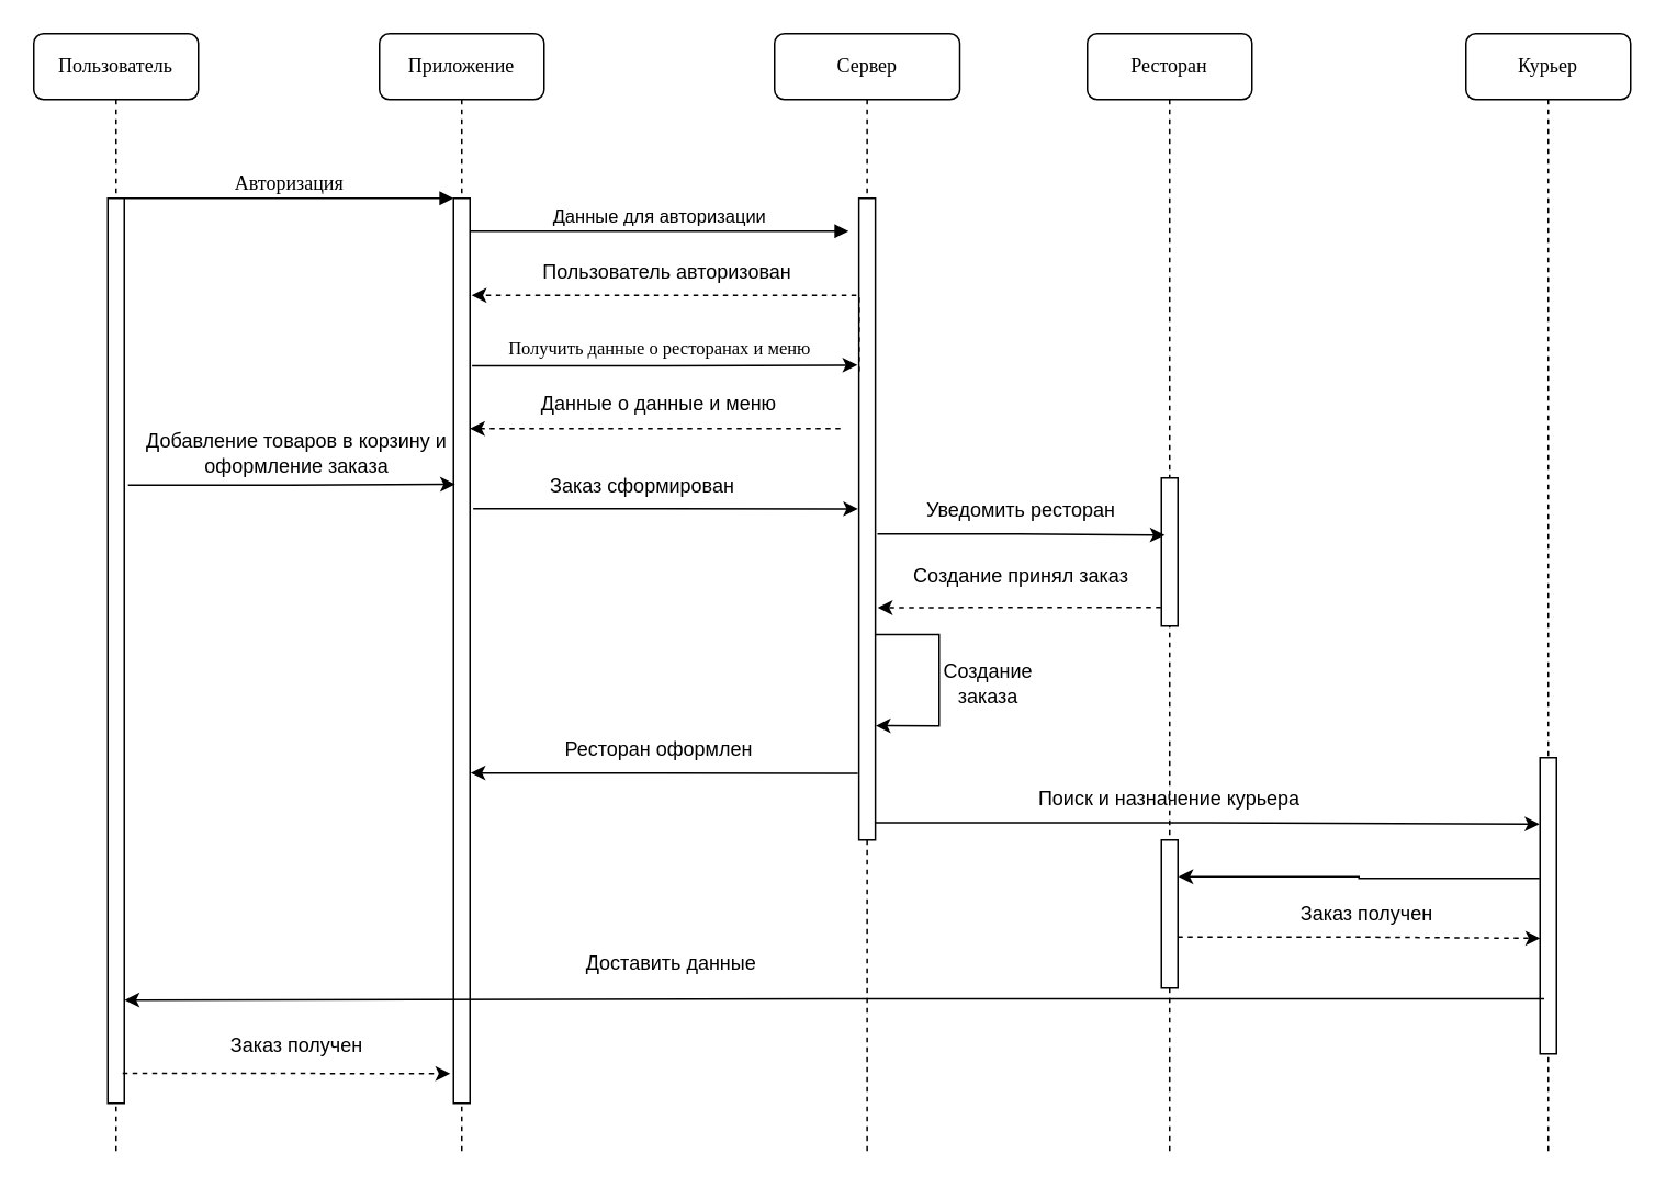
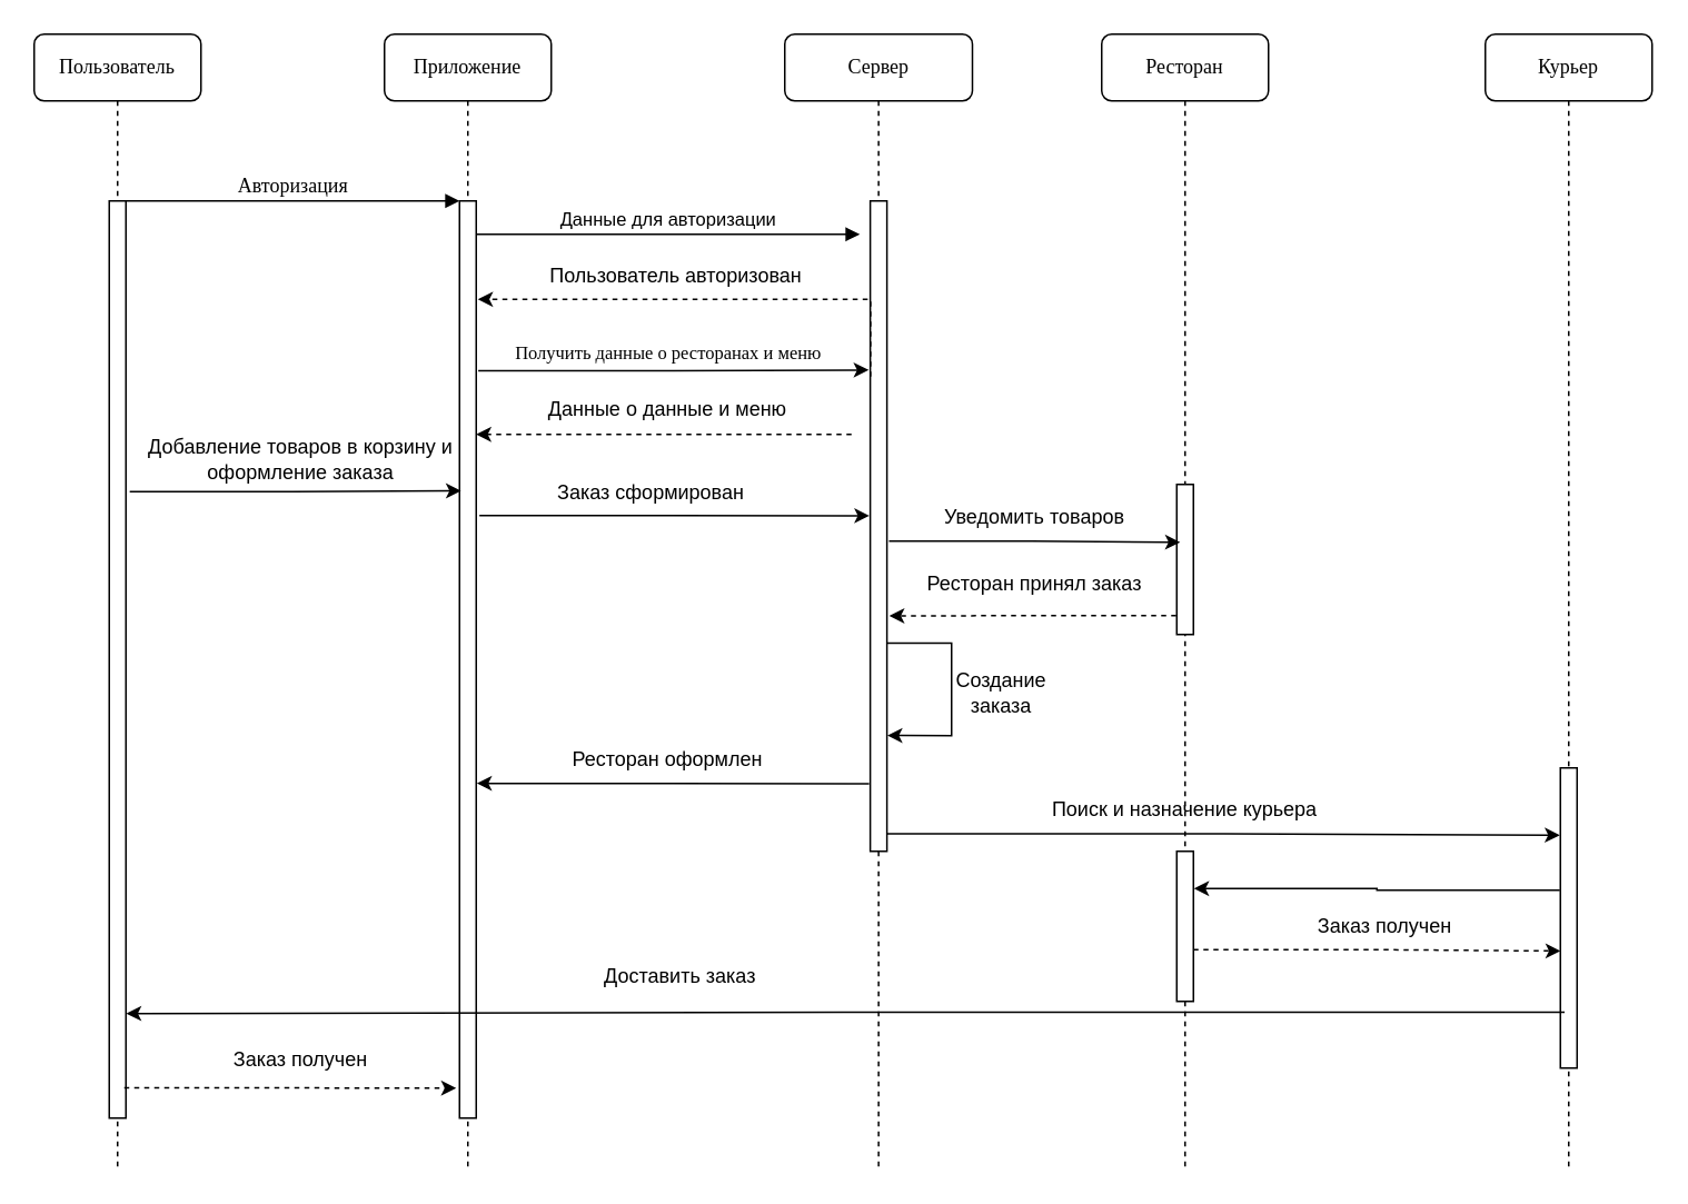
  <mxCell id="0" />
  <mxCell id="1" parent="0" />
  <mxCell id="2" value="Приложение" style="shape=umlLifeline;perimeter=lifelinePerimeter;whiteSpace=wrap;html=1;container=1;collapsible=0;recursiveResize=0;outlineConnect=0;rounded=1;shadow=0;comic=0;labelBackgroundColor=none;strokeWidth=1;fontFamily=Verdana;fontSize=12;align=center;" parent="1" vertex="1"><mxGeometry x="230" y="20" width="100" height="680" as="geometry" /></mxCell>
  <mxCell id="3" value="" style="html=1;points=[[1,0.09,0,0,0]];perimeter=orthogonalPerimeter;rounded=0;shadow=0;comic=0;labelBackgroundColor=none;strokeWidth=1;fontFamily=Verdana;fontSize=12;align=center;" parent="2" vertex="1"><mxGeometry x="45" y="100" width="10" height="550" as="geometry" /></mxCell>
  <mxCell id="4" value="Сервер" style="shape=umlLifeline;perimeter=lifelinePerimeter;whiteSpace=wrap;html=1;container=1;collapsible=0;recursiveResize=0;outlineConnect=0;rounded=1;shadow=0;comic=0;labelBackgroundColor=none;strokeWidth=1;fontFamily=Verdana;fontSize=12;align=center;" parent="1" vertex="1"><mxGeometry x="470" y="20" width="112.5" height="680" as="geometry" /></mxCell>
  <mxCell id="5" style="edgeStyle=orthogonalEdgeStyle;rounded=0;orthogonalLoop=1;jettySize=auto;html=1;exitX=1;exitY=0.68;exitDx=0;exitDy=0;exitPerimeter=0;entryX=1.02;entryY=0.822;entryDx=0;entryDy=0;entryPerimeter=0;" edge="1" parent="4" source="6" target="6"><mxGeometry relative="1" as="geometry"><mxPoint x="140" y="430" as="targetPoint" /><Array as="points"><mxPoint x="100" y="365" /><mxPoint x="100" y="421" /></Array></mxGeometry></mxCell>
  <mxCell id="6" value="" style="html=1;points=[[0,0.2,0,0,0],[0,0.3,0,0,0],[1,0.68,0,0,0]];perimeter=orthogonalPerimeter;rounded=0;shadow=0;comic=0;labelBackgroundColor=none;strokeWidth=1;fontFamily=Verdana;fontSize=12;align=center;" parent="4" vertex="1"><mxGeometry x="51.25" y="100" width="10" height="390" as="geometry" /></mxCell>
  <mxCell id="7" value="Ресторан" style="shape=umlLifeline;perimeter=lifelinePerimeter;whiteSpace=wrap;html=1;container=1;collapsible=0;recursiveResize=0;outlineConnect=0;rounded=1;shadow=0;comic=0;labelBackgroundColor=none;strokeWidth=1;fontFamily=Verdana;fontSize=12;align=center;" parent="1" vertex="1"><mxGeometry x="660" y="20" width="100" height="680" as="geometry" /></mxCell>
  <mxCell id="8" value="" style="html=1;points=[];perimeter=orthogonalPerimeter;rounded=0;shadow=0;comic=0;labelBackgroundColor=none;strokeWidth=1;fontFamily=Verdana;fontSize=12;align=center;" vertex="1" parent="7"><mxGeometry x="45" y="490" width="10" height="90" as="geometry" /></mxCell>
  <mxCell id="9" value="Курьер" style="shape=umlLifeline;perimeter=lifelinePerimeter;whiteSpace=wrap;html=1;container=1;collapsible=0;recursiveResize=0;outlineConnect=0;rounded=1;shadow=0;comic=0;labelBackgroundColor=none;strokeWidth=1;fontFamily=Verdana;fontSize=12;align=center;" parent="1" vertex="1"><mxGeometry x="890" y="20" width="100" height="680" as="geometry" /></mxCell>
  <mxCell id="10" value="" style="html=1;points=[];perimeter=orthogonalPerimeter;rounded=0;shadow=0;comic=0;labelBackgroundColor=none;strokeWidth=1;fontFamily=Verdana;fontSize=12;align=center;" vertex="1" parent="9"><mxGeometry x="45" y="440" width="10" height="180" as="geometry" /></mxCell>
  <mxCell id="11" value="Пользователь" style="shape=umlLifeline;perimeter=lifelinePerimeter;whiteSpace=wrap;html=1;container=1;collapsible=0;recursiveResize=0;outlineConnect=0;rounded=1;shadow=0;comic=0;labelBackgroundColor=none;strokeWidth=1;fontFamily=Verdana;fontSize=12;align=center;size=40;" parent="1" vertex="1"><mxGeometry x="20" y="20" width="100" height="680" as="geometry" /></mxCell>
  <mxCell id="12" value="" style="html=1;points=[[0,0.5,0,0,0],[1,0.14,0,0,0],[1,0.24,0,0,0]];perimeter=orthogonalPerimeter;rounded=0;shadow=0;comic=0;labelBackgroundColor=none;strokeWidth=1;fontFamily=Verdana;fontSize=12;align=center;" parent="11" vertex="1"><mxGeometry x="45" y="100" width="10" height="550" as="geometry" /></mxCell>
  <mxCell id="13" value="Добавление товаров в корзину и оформление заказа" style="text;html=1;strokeColor=none;fillColor=none;align=center;verticalAlign=middle;whiteSpace=wrap;rounded=0;" vertex="1" parent="11"><mxGeometry x="60" y="240" width="200" height="30" as="geometry" /></mxCell>
  <mxCell id="14" style="edgeStyle=orthogonalEdgeStyle;rounded=0;orthogonalLoop=1;jettySize=auto;html=1;entryX=1.142;entryY=0.638;entryDx=0;entryDy=0;entryPerimeter=0;exitX=-0.033;exitY=0.874;exitDx=0;exitDy=0;exitPerimeter=0;dashed=1;" edge="1" parent="1" source="15" target="6"><mxGeometry relative="1" as="geometry" /></mxCell>
  <mxCell id="15" value="" style="html=1;points=[];perimeter=orthogonalPerimeter;rounded=0;shadow=0;comic=0;labelBackgroundColor=none;strokeWidth=1;fontFamily=Verdana;fontSize=12;align=center;" parent="1" vertex="1"><mxGeometry x="705" y="290" width="10" height="90" as="geometry" /></mxCell>
  <mxCell id="16" value="Авторизация" style="html=1;verticalAlign=bottom;endArrow=block;entryX=0;entryY=0;labelBackgroundColor=none;fontFamily=Verdana;fontSize=12;edgeStyle=elbowEdgeStyle;elbow=vertical;" parent="1" source="12" target="3" edge="1"><mxGeometry relative="1" as="geometry"><mxPoint x="210" y="130" as="sourcePoint" /><mxPoint as="offset" /></mxGeometry></mxCell>
  <mxCell id="17" value="&lt;font style=&quot;font-size: 11px;&quot;&gt;Получить данные о ресторанах и меню&lt;/font&gt;" style="html=1;verticalAlign=bottom;endArrow=block;entryX=0;entryY=0;labelBackgroundColor=none;fontFamily=Verdana;fontSize=12;edgeStyle=elbowEdgeStyle;elbow=vertical;" parent="1" edge="1"><mxGeometry x="-0.0" y="-80" relative="1" as="geometry"><mxPoint x="285" y="140.081" as="sourcePoint" /><mxPoint x="515" y="140.15" as="targetPoint" /><mxPoint as="offset" /></mxGeometry></mxCell>
  <mxCell id="18" value="Данные для авторизации" style="edgeLabel;html=1;align=center;verticalAlign=middle;resizable=0;points=[];" vertex="1" connectable="0" parent="17"><mxGeometry x="-0.298" relative="1" as="geometry"><mxPoint x="34" y="-10" as="offset" /></mxGeometry></mxCell>
  <mxCell id="19" style="edgeStyle=orthogonalEdgeStyle;rounded=0;orthogonalLoop=1;jettySize=auto;html=1;exitX=1.228;exitY=0.317;exitDx=0;exitDy=0;exitPerimeter=0;entryX=0.09;entryY=0.316;entryDx=0;entryDy=0;entryPerimeter=0;" edge="1" parent="1" source="12" target="3"><mxGeometry relative="1" as="geometry"><mxPoint x="79.79" y="300" as="sourcePoint" /><mxPoint x="270" y="301" as="targetPoint" /></mxGeometry></mxCell>
  <mxCell id="20" style="edgeStyle=orthogonalEdgeStyle;rounded=0;orthogonalLoop=1;jettySize=auto;html=1;dashed=1;" edge="1" parent="1"><mxGeometry relative="1" as="geometry"><mxPoint x="510" y="260" as="sourcePoint" /><mxPoint x="285" y="260" as="targetPoint" /><Array as="points"><mxPoint x="510" y="260" /><mxPoint x="285" y="260" /></Array></mxGeometry></mxCell>
  <mxCell id="21" value="Данные о данные и меню" style="text;html=1;strokeColor=none;fillColor=none;align=center;verticalAlign=middle;whiteSpace=wrap;rounded=0;" vertex="1" parent="1"><mxGeometry x="300" y="230" width="200" height="30" as="geometry" /></mxCell>
  <mxCell id="22" style="edgeStyle=orthogonalEdgeStyle;rounded=0;orthogonalLoop=1;jettySize=auto;html=1;exitX=0.014;exitY=0.27;exitDx=0;exitDy=0;exitPerimeter=0;dashed=1;" edge="1" parent="1" source="6"><mxGeometry relative="1" as="geometry"><mxPoint x="286" y="179" as="targetPoint" /><Array as="points"><mxPoint x="286" y="179" /></Array></mxGeometry></mxCell>
  <mxCell id="23" value="Пользователь авторизован" style="text;html=1;strokeColor=none;fillColor=none;align=center;verticalAlign=middle;whiteSpace=wrap;rounded=0;" vertex="1" parent="1"><mxGeometry x="300" y="150" width="210" height="30" as="geometry" /></mxCell>
  <mxCell id="24" style="edgeStyle=orthogonalEdgeStyle;rounded=0;orthogonalLoop=1;jettySize=auto;html=1;exitX=1.124;exitY=0.185;exitDx=0;exitDy=0;exitPerimeter=0;entryX=-0.092;entryY=0.26;entryDx=0;entryDy=0;entryPerimeter=0;" edge="1" parent="1" source="3" target="6"><mxGeometry relative="1" as="geometry"><mxPoint x="510" y="220" as="targetPoint" /></mxGeometry></mxCell>
  <mxCell id="25" style="edgeStyle=orthogonalEdgeStyle;rounded=0;orthogonalLoop=1;jettySize=auto;html=1;exitX=1.193;exitY=0.343;exitDx=0;exitDy=0;exitPerimeter=0;entryX=-0.048;entryY=0.484;entryDx=0;entryDy=0;entryPerimeter=0;" edge="1" parent="1" source="3" target="6"><mxGeometry relative="1" as="geometry"><mxPoint x="290" y="310" as="sourcePoint" /><mxPoint x="510" y="310" as="targetPoint" /></mxGeometry></mxCell>
  <mxCell id="26" value="Заказ сформирован" style="text;html=1;strokeColor=none;fillColor=none;align=center;verticalAlign=middle;whiteSpace=wrap;rounded=0;" vertex="1" parent="1"><mxGeometry x="310" y="280" width="160" height="30" as="geometry" /></mxCell>
  <mxCell id="27" style="edgeStyle=orthogonalEdgeStyle;rounded=0;orthogonalLoop=1;jettySize=auto;html=1;entryX=0.205;entryY=0.385;entryDx=0;entryDy=0;entryPerimeter=0;exitX=1.124;exitY=0.523;exitDx=0;exitDy=0;exitPerimeter=0;" edge="1" parent="1" source="6" target="15"><mxGeometry relative="1" as="geometry"><mxPoint x="527" y="482" as="sourcePoint" /></mxGeometry></mxCell>
- <mxCell id="28" value="Уведомить ресторан" style="text;html=1;strokeColor=none;fillColor=none;align=center;verticalAlign=middle;whiteSpace=wrap;rounded=0;" vertex="1" parent="1"><mxGeometry x="555" y="295" width="130" height="30" as="geometry" /></mxCell>
- <mxCell id="29" value="Создание принял заказ" style="text;html=1;strokeColor=none;fillColor=none;align=center;verticalAlign=middle;whiteSpace=wrap;rounded=0;" vertex="1" parent="1"><mxGeometry x="535" y="335" width="170" height="30" as="geometry" /></mxCell>
+ <mxCell id="28" value="Уведомить товаров" style="text;html=1;strokeColor=none;fillColor=none;align=center;verticalAlign=middle;whiteSpace=wrap;rounded=0;" vertex="1" parent="1"><mxGeometry x="555" y="295" width="130" height="30" as="geometry" /></mxCell>
+ <mxCell id="29" value="Ресторан принял заказ" style="text;html=1;strokeColor=none;fillColor=none;align=center;verticalAlign=middle;whiteSpace=wrap;rounded=0;" vertex="1" parent="1"><mxGeometry x="535" y="335" width="170" height="30" as="geometry" /></mxCell>
  <mxCell id="30" value="Создание заказа" style="text;html=1;strokeColor=none;fillColor=none;align=center;verticalAlign=middle;whiteSpace=wrap;rounded=0;" vertex="1" parent="1"><mxGeometry x="570" y="400" width="60" height="30" as="geometry" /></mxCell>
  <mxCell id="31" style="edgeStyle=orthogonalEdgeStyle;rounded=0;orthogonalLoop=1;jettySize=auto;html=1;entryX=1.033;entryY=0.635;entryDx=0;entryDy=0;entryPerimeter=0;exitX=-0.067;exitY=0.896;exitDx=0;exitDy=0;exitPerimeter=0;" edge="1" parent="1" source="6" target="3"><mxGeometry relative="1" as="geometry" /></mxCell>
  <mxCell id="32" value="Ресторан оформлен" style="text;html=1;strokeColor=none;fillColor=none;align=center;verticalAlign=middle;whiteSpace=wrap;rounded=0;" vertex="1" parent="1"><mxGeometry x="320" y="440" width="160" height="30" as="geometry" /></mxCell>
  <mxCell id="33" style="edgeStyle=orthogonalEdgeStyle;rounded=0;orthogonalLoop=1;jettySize=auto;html=1;exitX=0.957;exitY=0.973;exitDx=0;exitDy=0;exitPerimeter=0;entryX=-0.033;entryY=0.224;entryDx=0;entryDy=0;entryPerimeter=0;" edge="1" parent="1" source="6" target="10"><mxGeometry relative="1" as="geometry"><mxPoint x="930" y="500" as="targetPoint" /></mxGeometry></mxCell>
  <mxCell id="34" value="Поиск и назначение курьера" style="text;html=1;strokeColor=none;fillColor=none;align=center;verticalAlign=middle;whiteSpace=wrap;rounded=0;" vertex="1" parent="1"><mxGeometry x="605" y="470" width="210" height="30" as="geometry" /></mxCell>
  <mxCell id="35" style="edgeStyle=orthogonalEdgeStyle;rounded=0;orthogonalLoop=1;jettySize=auto;html=1;entryX=1.033;entryY=0.248;entryDx=0;entryDy=0;entryPerimeter=0;exitX=-0.033;exitY=0.407;exitDx=0;exitDy=0;exitPerimeter=0;" edge="1" parent="1" source="10" target="8"><mxGeometry relative="1" as="geometry"><mxPoint x="716" y="521" as="targetPoint" /></mxGeometry></mxCell>
  <mxCell id="36" style="edgeStyle=orthogonalEdgeStyle;rounded=0;orthogonalLoop=1;jettySize=auto;html=1;entryX=0.014;entryY=0.61;entryDx=0;entryDy=0;entryPerimeter=0;exitX=1;exitY=0.656;exitDx=0;exitDy=0;exitPerimeter=0;dashed=1;" edge="1" parent="1" source="8" target="10"><mxGeometry relative="1" as="geometry" /></mxCell>
  <mxCell id="37" value="Заказ получен" style="text;html=1;strokeColor=none;fillColor=none;align=center;verticalAlign=middle;whiteSpace=wrap;rounded=0;" vertex="1" parent="1"><mxGeometry x="770" y="540" width="120" height="30" as="geometry" /></mxCell>
  <mxCell id="38" style="edgeStyle=orthogonalEdgeStyle;rounded=0;orthogonalLoop=1;jettySize=auto;html=1;entryX=1.018;entryY=0.886;entryDx=0;entryDy=0;entryPerimeter=0;exitX=0.252;exitY=0.814;exitDx=0;exitDy=0;exitPerimeter=0;" edge="1" parent="1" source="10" target="12"><mxGeometry relative="1" as="geometry" /></mxCell>
  <mxCell id="39" style="edgeStyle=orthogonalEdgeStyle;rounded=0;orthogonalLoop=1;jettySize=auto;html=1;exitX=0.9;exitY=0.967;exitDx=0;exitDy=0;exitPerimeter=0;dashed=1;" edge="1" parent="1" source="12"><mxGeometry relative="1" as="geometry"><mxPoint x="273" y="652" as="targetPoint" /></mxGeometry></mxCell>
  <mxCell id="40" value="Заказ получен" style="text;html=1;strokeColor=none;fillColor=none;align=center;verticalAlign=middle;whiteSpace=wrap;rounded=0;" vertex="1" parent="1"><mxGeometry x="125" y="620" width="110" height="30" as="geometry" /></mxCell>
- <mxCell id="41" value="Доставить данные" style="text;html=1;strokeColor=none;fillColor=none;align=center;verticalAlign=middle;whiteSpace=wrap;rounded=0;" vertex="1" parent="1"><mxGeometry x="345" y="570" width="125" height="30" as="geometry" /></mxCell>
+ <mxCell id="41" value="Доставить заказ" style="text;html=1;strokeColor=none;fillColor=none;align=center;verticalAlign=middle;whiteSpace=wrap;rounded=0;" vertex="1" parent="1"><mxGeometry x="345" y="570" width="125" height="30" as="geometry" /></mxCell>
